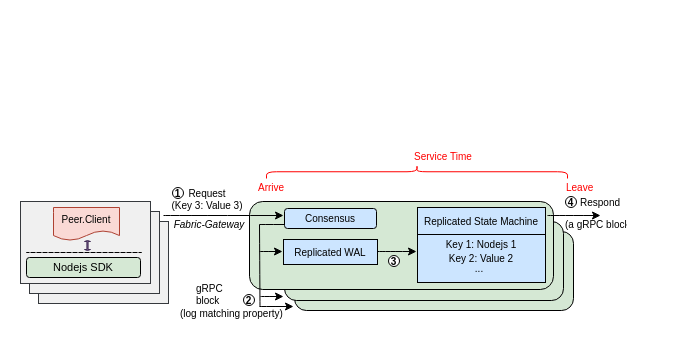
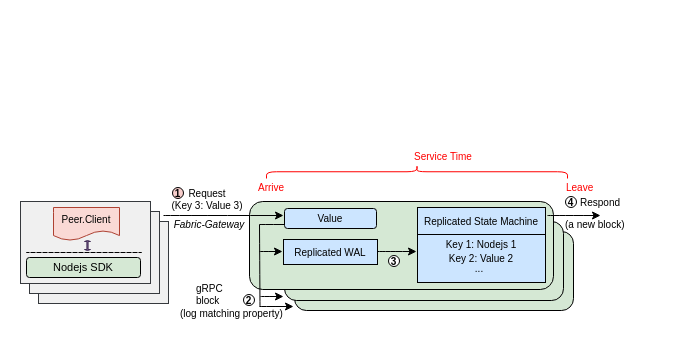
  <mxCell id="0" />
  <mxCell id="1" parent="0" />
  <mxCell id="2" value="" style="rounded=1;whiteSpace=wrap;html=1;fillColor=#D5E8D4;" parent="1" vertex="1"><mxGeometry x="294" y="231" width="279" height="79" as="geometry" /></mxCell>
  <mxCell id="3" value="" style="rounded=1;whiteSpace=wrap;html=1;fillColor=#D5E8D4;" parent="1" vertex="1"><mxGeometry x="284" y="221" width="279" height="79" as="geometry" /></mxCell>
  <mxCell id="4" value="" style="rounded=0;whiteSpace=wrap;html=1;fillColor=#F0F0F0;strokeColor=#36393d;" parent="1" vertex="1"><mxGeometry x="38" y="221" width="130" height="82" as="geometry" /></mxCell>
  <mxCell id="5" value="" style="rounded=0;whiteSpace=wrap;html=1;fillColor=#F0F0F0;strokeColor=#36393d;" parent="1" vertex="1"><mxGeometry x="29" y="211" width="130" height="82" as="geometry" /></mxCell>
  <mxCell id="6" value="" style="rounded=0;whiteSpace=wrap;html=1;fillColor=#F0F0F0;strokeColor=#36393d;" parent="1" vertex="1"><mxGeometry x="20" y="201" width="130" height="82" as="geometry" /></mxCell>
  <mxCell id="7" value="Nodejs SDK" style="rounded=1;whiteSpace=wrap;html=1;fontSize=11;fillColor=#d5e8d4;strokeColor=#000000;" parent="1" vertex="1"><mxGeometry x="26" y="257" width="114" height="20" as="geometry" /></mxCell>
  <mxCell id="8" value="" style="endArrow=none;dashed=1;html=1;rounded=0;fontColor=#000000;shape=link;sketch=0;width=0;" parent="1" edge="1"><mxGeometry width="50" height="50" relative="1" as="geometry"><mxPoint x="141" y="252" as="sourcePoint" /><mxPoint x="26" y="252" as="targetPoint" /></mxGeometry></mxCell>
  <mxCell id="9" value="" style="html=1;shadow=0;dashed=0;align=center;verticalAlign=middle;shape=mxgraph.arrows2.twoWayArrow;dy=0.8;dx=1.0;fontColor=#ffffff;strokeColor=#432D57;fillColor=#76608a;direction=south;" parent="1" vertex="1"><mxGeometry x="84" y="240" width="6" height="10" as="geometry" /></mxCell>
  <mxCell id="10" value="&lt;font style=&quot;font-size: 10px;&quot;&gt;Peer.Client&lt;/font&gt;" style="shape=document;whiteSpace=wrap;html=1;boundedLbl=1;fillColor=#fad9d5;strokeColor=#ae4132;" parent="1" vertex="1"><mxGeometry x="53" y="207" width="66" height="33" as="geometry" /></mxCell>
  <mxCell id="11" value="" style="rounded=1;whiteSpace=wrap;html=1;fillColor=#D5E8D4;shadow=0;" parent="1" vertex="1"><mxGeometry x="249" y="201" width="304" height="88" as="geometry" /></mxCell>
- <mxCell id="12" value="&lt;font style=&quot;font-size: 10px;&quot;&gt;Consensus&lt;/font&gt;" style="rounded=1;whiteSpace=wrap;html=1;fillColor=#CCE5FF;strokeColor=#000000;" parent="1" vertex="1"><mxGeometry x="284" y="208" width="92" height="20" as="geometry" /></mxCell>
+ <mxCell id="12" value="&lt;font style=&quot;font-size: 10px;&quot;&gt;Value&lt;/font&gt;" style="rounded=1;whiteSpace=wrap;html=1;fillColor=#CCE5FF;strokeColor=#000000;" parent="1" vertex="1"><mxGeometry x="284" y="208" width="92" height="20" as="geometry" /></mxCell>
  <mxCell id="13" value="&lt;font style=&quot;font-size: 10px;&quot;&gt;Replicated WAL&lt;/font&gt;" style="rounded=0;whiteSpace=wrap;html=1;fillColor=#CCE5FF;strokeColor=#000000;" parent="1" vertex="1"><mxGeometry x="283" y="239" width="94" height="25" as="geometry" /></mxCell>
  <mxCell id="14" value="&lt;font style=&quot;font-size: 10px;&quot;&gt;Replicated State Machine&lt;/font&gt;" style="rounded=0;whiteSpace=wrap;html=1;fillColor=#CCE5FF;strokeColor=#000000;" parent="1" vertex="1"><mxGeometry x="417" y="207" width="128" height="27" as="geometry" /></mxCell>
  <mxCell id="15" value="&lt;font style=&quot;font-size: 10px;&quot;&gt;Key 1: Nodejs 1&lt;br&gt;Key 2: Value 2&lt;br&gt;&lt;br&gt;&lt;/font&gt;" style="rounded=0;whiteSpace=wrap;html=1;fillColor=#CCE5FF;strokeColor=#000000;" parent="1" vertex="1"><mxGeometry x="417" y="234" width="128" height="48" as="geometry" /></mxCell>
  <mxCell id="16" value="" style="endArrow=none;html=1;rounded=0;fontSize=10;curved=1;" parent="1" edge="1"><mxGeometry width="50" height="50" relative="1" as="geometry"><mxPoint x="259" y="224" as="sourcePoint" /><mxPoint x="284" y="224" as="targetPoint" /></mxGeometry></mxCell>
  <mxCell id="17" value="" style="endArrow=none;html=1;rounded=0;fontSize=10;curved=1;" parent="1" edge="1"><mxGeometry width="50" height="50" relative="1" as="geometry"><mxPoint x="259.5" y="306" as="sourcePoint" /><mxPoint x="259" y="224" as="targetPoint" /></mxGeometry></mxCell>
  <mxCell id="18" value="" style="endArrow=classic;html=1;rounded=0;fontSize=10;curved=1;" parent="1" edge="1"><mxGeometry width="50" height="50" relative="1" as="geometry"><mxPoint x="259" y="251" as="sourcePoint" /><mxPoint x="282" y="251" as="targetPoint" /></mxGeometry></mxCell>
  <mxCell id="19" value="" style="endArrow=classic;html=1;rounded=0;fontSize=10;curved=1;" parent="1" edge="1"><mxGeometry width="50" height="50" relative="1" as="geometry"><mxPoint x="377" y="251" as="sourcePoint" /><mxPoint x="416" y="251" as="targetPoint" /></mxGeometry></mxCell>
  <mxCell id="20" value="Arrive" style="text;strokeColor=none;fillColor=none;align=left;verticalAlign=middle;spacingLeft=4;spacingRight=4;overflow=hidden;points=[[0,0.5],[1,0.5]];portConstraint=eastwest;rotatable=0;fontSize=10;fontColor=#FF0000;" parent="1" vertex="1"><mxGeometry x="252" y="172" width="80" height="30" as="geometry" /></mxCell>
  <mxCell id="21" value="" style="endArrow=classic;html=1;rounded=0;fontSize=10;curved=1;" parent="1" edge="1"><mxGeometry width="50" height="50" relative="1" as="geometry"><mxPoint x="163" y="215" as="sourcePoint" /><mxPoint x="283" y="215" as="targetPoint" /></mxGeometry></mxCell>
- <mxCell id="22" value="1" style="ellipse;whiteSpace=wrap;html=1;aspect=fixed;fontSize=10;strokeColor=#000000;fillColor=#FFFFFF;fontStyle=1" parent="1" vertex="1"><mxGeometry x="172" y="187" width="11" height="11" as="geometry" /></mxCell>
+ <mxCell id="22" value="1" style="ellipse;whiteSpace=wrap;html=1;aspect=fixed;fontSize=10;strokeColor=#000000;fillColor=#f8cecc;fontStyle=1;" parent="1" vertex="1"><mxGeometry x="172" y="187" width="11" height="11" as="geometry" /></mxCell>
  <mxCell id="23" value="" style="endArrow=classic;html=1;rounded=0;fontSize=10;curved=1;" parent="1" edge="1"><mxGeometry width="50" height="50" relative="1" as="geometry"><mxPoint x="260" y="296" as="sourcePoint" /><mxPoint x="283" y="296" as="targetPoint" /></mxGeometry></mxCell>
  <mxCell id="24" value="" style="endArrow=classic;html=1;rounded=0;fontSize=10;curved=1;" parent="1" edge="1"><mxGeometry width="50" height="50" relative="1" as="geometry"><mxPoint x="259" y="306" as="sourcePoint" /><mxPoint x="293" y="306" as="targetPoint" /></mxGeometry></mxCell>
  <mxCell id="25" value="2" style="ellipse;whiteSpace=wrap;html=1;aspect=fixed;fontSize=10;strokeColor=#000000;fillColor=#FFFFFF;fontStyle=1" parent="1" vertex="1"><mxGeometry x="243" y="294" width="11" height="11" as="geometry" /></mxCell>
  <mxCell id="26" value="3" style="ellipse;whiteSpace=wrap;html=1;aspect=fixed;fontSize=10;strokeColor=#000000;fillColor=#FFFFFF;fontStyle=1" parent="1" vertex="1"><mxGeometry x="388" y="255" width="11" height="11" as="geometry" /></mxCell>
  <mxCell id="27" value="&lt;font color=&quot;#000000&quot;&gt;Request &lt;br&gt;(Key 3: Value 3)&lt;/font&gt;" style="text;html=1;strokeColor=none;fillColor=none;align=center;verticalAlign=middle;whiteSpace=wrap;rounded=0;shadow=0;fontSize=10;fontColor=#0000CC;" parent="1" vertex="1"><mxGeometry x="167" y="184" width="80" height="30" as="geometry" /></mxCell>
  <mxCell id="28" value="" style="endArrow=classic;html=1;rounded=0;fontSize=10;fontColor=#000000;curved=1;" parent="1" edge="1"><mxGeometry width="50" height="50" relative="1" as="geometry"><mxPoint x="547" y="215" as="sourcePoint" /><mxPoint x="600" y="215" as="targetPoint" /></mxGeometry></mxCell>
  <mxCell id="29" value="4" style="ellipse;whiteSpace=wrap;html=1;aspect=fixed;fontSize=10;strokeColor=#000000;fillColor=#FFFFFF;fontStyle=1" parent="1" vertex="1"><mxGeometry x="565" y="196" width="11" height="11" as="geometry" /></mxCell>
  <mxCell id="30" value="Leave" style="text;strokeColor=none;fillColor=none;align=left;verticalAlign=middle;spacingLeft=4;spacingRight=4;overflow=hidden;points=[[0,0.5],[1,0.5]];portConstraint=eastwest;rotatable=0;fontSize=10;fontColor=#FF0000;" parent="1" vertex="1"><mxGeometry x="560" y="172" width="105" height="30" as="geometry" /></mxCell>
  <mxCell id="31" value="gRPC &#10;block" style="text;strokeColor=none;fillColor=none;align=left;verticalAlign=middle;spacingLeft=4;spacingRight=4;overflow=hidden;points=[[0,0.5],[1,0.5]];portConstraint=eastwest;rotatable=0;fontSize=10;fontColor=#000000;" parent="1" vertex="1"><mxGeometry x="190" y="279" width="88" height="30" as="geometry" /></mxCell>
- <mxCell id="32" value="(a gRPC block)" style="text;strokeColor=none;fillColor=none;align=left;verticalAlign=middle;spacingLeft=4;spacingRight=4;overflow=hidden;points=[[0,0.5],[1,0.5]];portConstraint=eastwest;rotatable=0;fontSize=10;fontColor=#000000;" parent="1" vertex="1"><mxGeometry x="559" y="209" width="71" height="30" as="geometry" /></mxCell>
+ <mxCell id="32" value="(a new block)" style="text;strokeColor=none;fillColor=none;align=left;verticalAlign=middle;spacingLeft=4;spacingRight=4;overflow=hidden;points=[[0,0.5],[1,0.5]];portConstraint=eastwest;rotatable=0;fontSize=10;fontColor=#000000;" parent="1" vertex="1"><mxGeometry x="559" y="209" width="71" height="30" as="geometry" /></mxCell>
  <mxCell id="33" value="&lt;font style=&quot;font-size: 10px;&quot;&gt;...&lt;/font&gt;" style="text;html=1;strokeColor=none;fillColor=none;align=center;verticalAlign=middle;whiteSpace=wrap;rounded=0;" parent="1" vertex="1"><mxGeometry x="449" y="253" width="60" height="30" as="geometry" /></mxCell>
  <mxCell id="34" value="&lt;font color=&quot;#000000&quot;&gt;&lt;i&gt;Fabric-Gateway&lt;/i&gt;&lt;/font&gt;" style="text;html=1;strokeColor=none;fillColor=none;align=center;verticalAlign=middle;whiteSpace=wrap;rounded=0;shadow=0;fontSize=10;fontColor=#0000CC;" parent="1" vertex="1"><mxGeometry x="169" y="209" width="80" height="30" as="geometry" /></mxCell>
  <mxCell id="35" value="(log matching property)" style="text;strokeColor=none;fillColor=none;align=left;verticalAlign=middle;spacingLeft=4;spacingRight=4;overflow=hidden;points=[[0,0.5],[1,0.5]];portConstraint=eastwest;rotatable=0;fontSize=10;fontColor=#000000;" parent="1" vertex="1"><mxGeometry x="174" y="298" width="123" height="30" as="geometry" /></mxCell>
  <mxCell id="36" value="Respond" style="text;strokeColor=none;fillColor=none;align=left;verticalAlign=middle;spacingLeft=4;spacingRight=4;overflow=hidden;points=[[0,0.5],[1,0.5]];portConstraint=eastwest;rotatable=0;fontSize=10;fontColor=#000000;" vertex="1" parent="1"><mxGeometry x="574" y="187" width="53" height="30" as="geometry" /></mxCell>
  <mxCell id="37" value="" style="shape=curlyBracket;whiteSpace=wrap;html=1;rounded=1;flipH=1;labelPosition=right;verticalLabelPosition=middle;align=left;verticalAlign=middle;rotation=-90;strokeColor=#FF0000;" vertex="1" parent="1"><mxGeometry x="409.75" y="20.75" width="13.5" height="301" as="geometry" /></mxCell>
  <mxCell id="38" value="Service Time" style="text;strokeColor=none;fillColor=none;align=left;verticalAlign=middle;spacingLeft=4;spacingRight=4;overflow=hidden;points=[[0,0.5],[1,0.5]];portConstraint=eastwest;rotatable=0;fontSize=10;fontColor=#FF0000;" vertex="1" parent="1"><mxGeometry x="408" y="141" width="80" height="30" as="geometry" /></mxCell>
